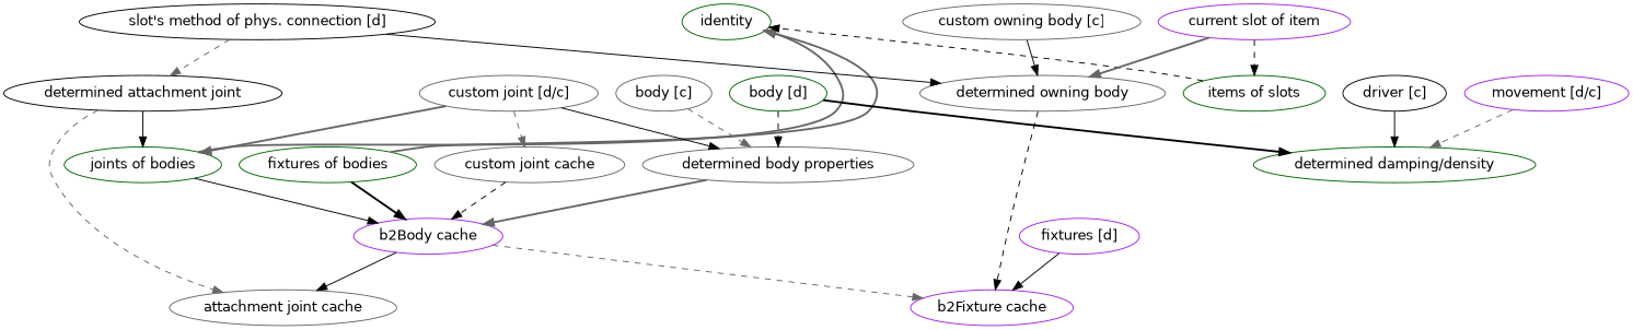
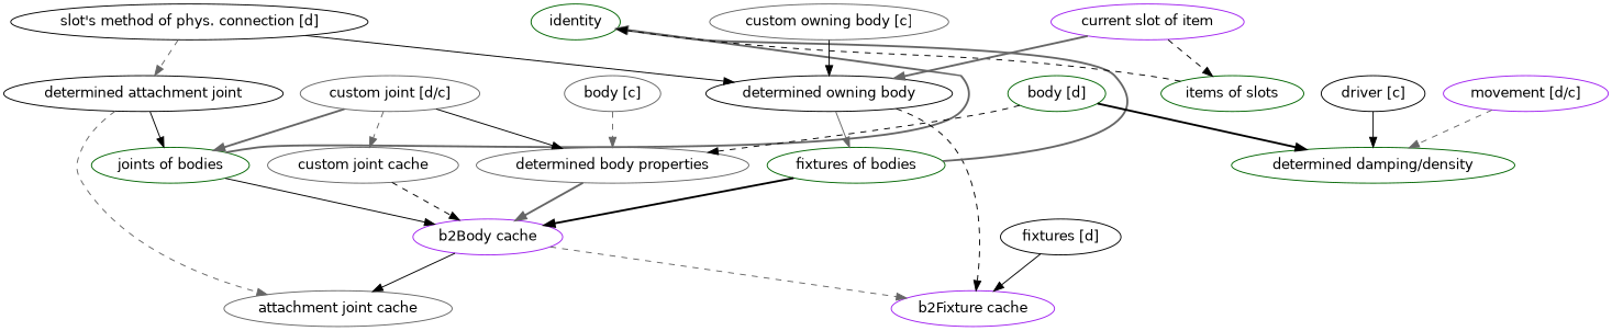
  digraph {
    fontname="DejaVu Sans"
    node [color=gray40 fontname="DejaVu Sans"]
    edge [color=black fontname="DejaVu Sans" style=dashed]
    "determined body properties"
    "b2Body cache" [color=purple]
    "determined attachment joint" [color=black]
    "attachment joint cache"
    "joints of bodies" [color=darkgreen]
    identity [color=darkgreen]
-   "determined owning body"
+   "determined owning body" [color=black]
    "b2Fixture cache" [color=purple]
    "fixtures of bodies" [color=darkgreen]
    "custom joint cache"
    "items of slots" [color=darkgreen]
    "slot's method of phys. connection [d]" [color=black]
    "current slot of item" [color=purple]
    "custom joint [d/c]"
    "body [d]" [color=darkgreen]
    "determined damping/density" [color=darkgreen]
    "body [c]"
    "driver [c]" [color=black]
    "movement [d/c]" [color=purple]
-   "fixtures [d]" [color=purple]
+   "fixtures [d]" [color=black]
    "custom owning body [c]"
    "determined body properties" -> "b2Body cache" [color=gray40 style=bold]
    "b2Body cache" -> "attachment joint cache" [style=solid]
    "b2Body cache" -> "b2Fixture cache" [color=gray40]
    "determined attachment joint" -> "attachment joint cache" [color=gray40]
    "determined attachment joint" -> "joints of bodies" [style=solid]
    "joints of bodies" -> "b2Body cache" [style=solid]
    "joints of bodies" -> identity [color=gray40 constraint=false style=bold]
    "determined owning body" -> "b2Fixture cache"
+   "determined owning body" -> "fixtures of bodies" [color=gray40 style=solid]
    "fixtures of bodies" -> "b2Body cache" [style=bold]
    "fixtures of bodies" -> identity [color=gray40 constraint=false style=bold]
    "custom joint cache" -> "b2Body cache"
    "items of slots" -> identity [constraint=false]
    "slot's method of phys. connection [d]" -> "determined attachment joint" [color=gray40]
    "slot's method of phys. connection [d]" -> "determined owning body" [style=solid]
    "current slot of item" -> "determined owning body" [color=gray40 style=bold]
    "current slot of item" -> "items of slots"
    "custom joint [d/c]" -> "determined body properties" [style=solid]
    "custom joint [d/c]" -> "joints of bodies" [color=gray40 style=bold]
    "custom joint [d/c]" -> "custom joint cache" [color=gray40]
    "body [d]" -> "determined body properties"
    "body [d]" -> "determined damping/density" [style=bold]
    "body [c]" -> "determined body properties" [color=gray40]
    "driver [c]" -> "determined damping/density" [style=solid]
    "movement [d/c]" -> "determined damping/density" [color=gray40]
    "fixtures [d]" -> "b2Fixture cache" [style=solid]
    "custom owning body [c]" -> "determined owning body" [style=solid]
  }
